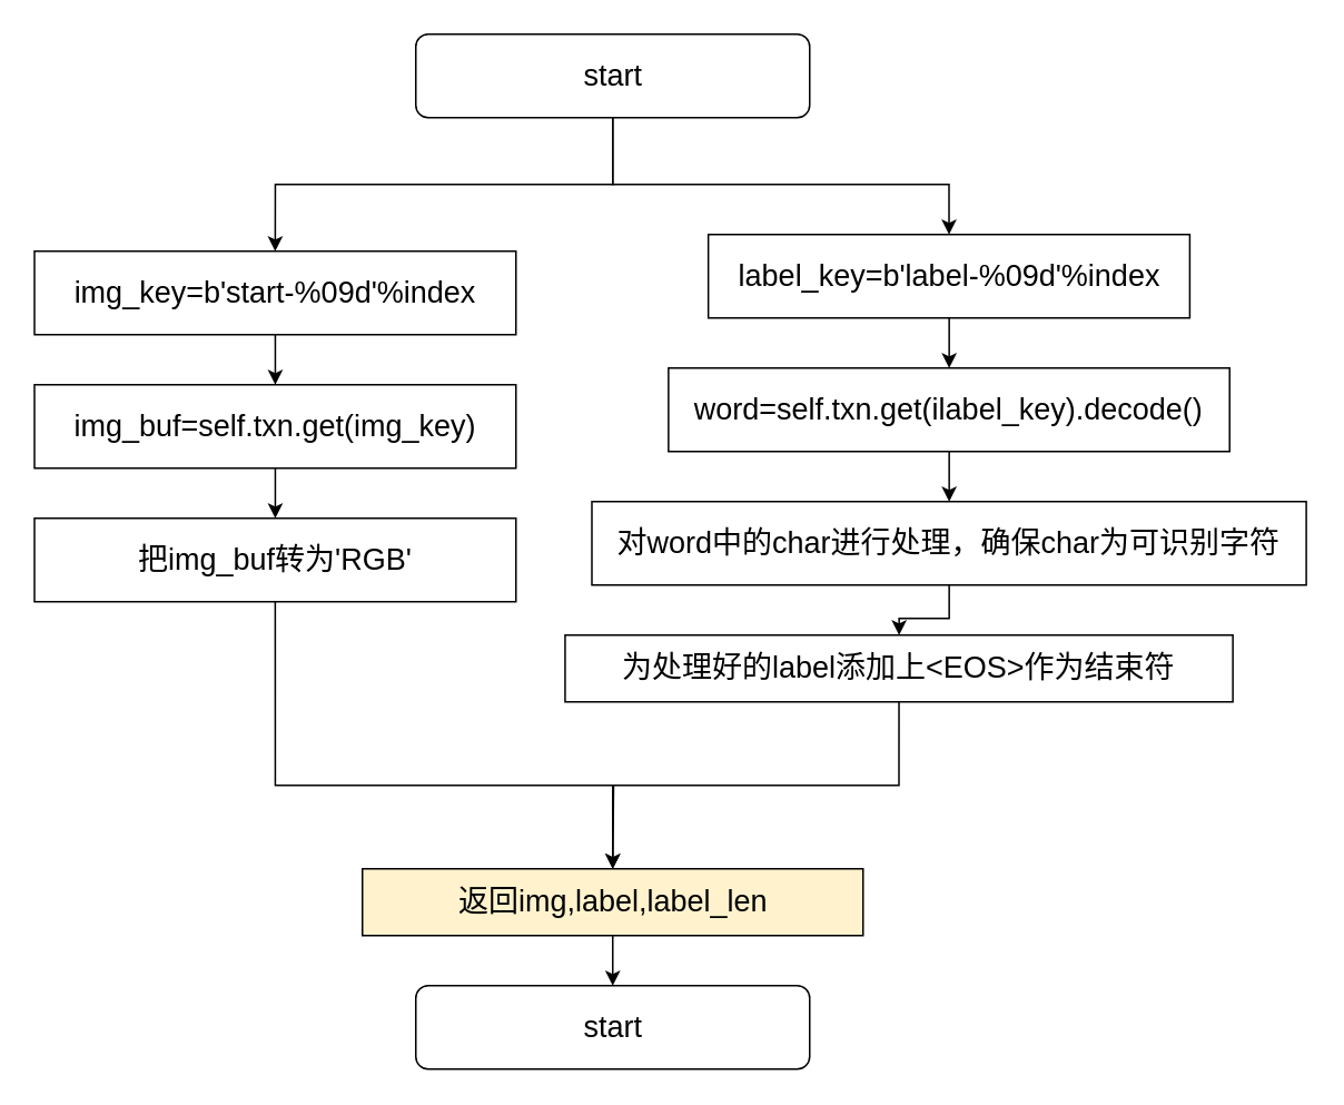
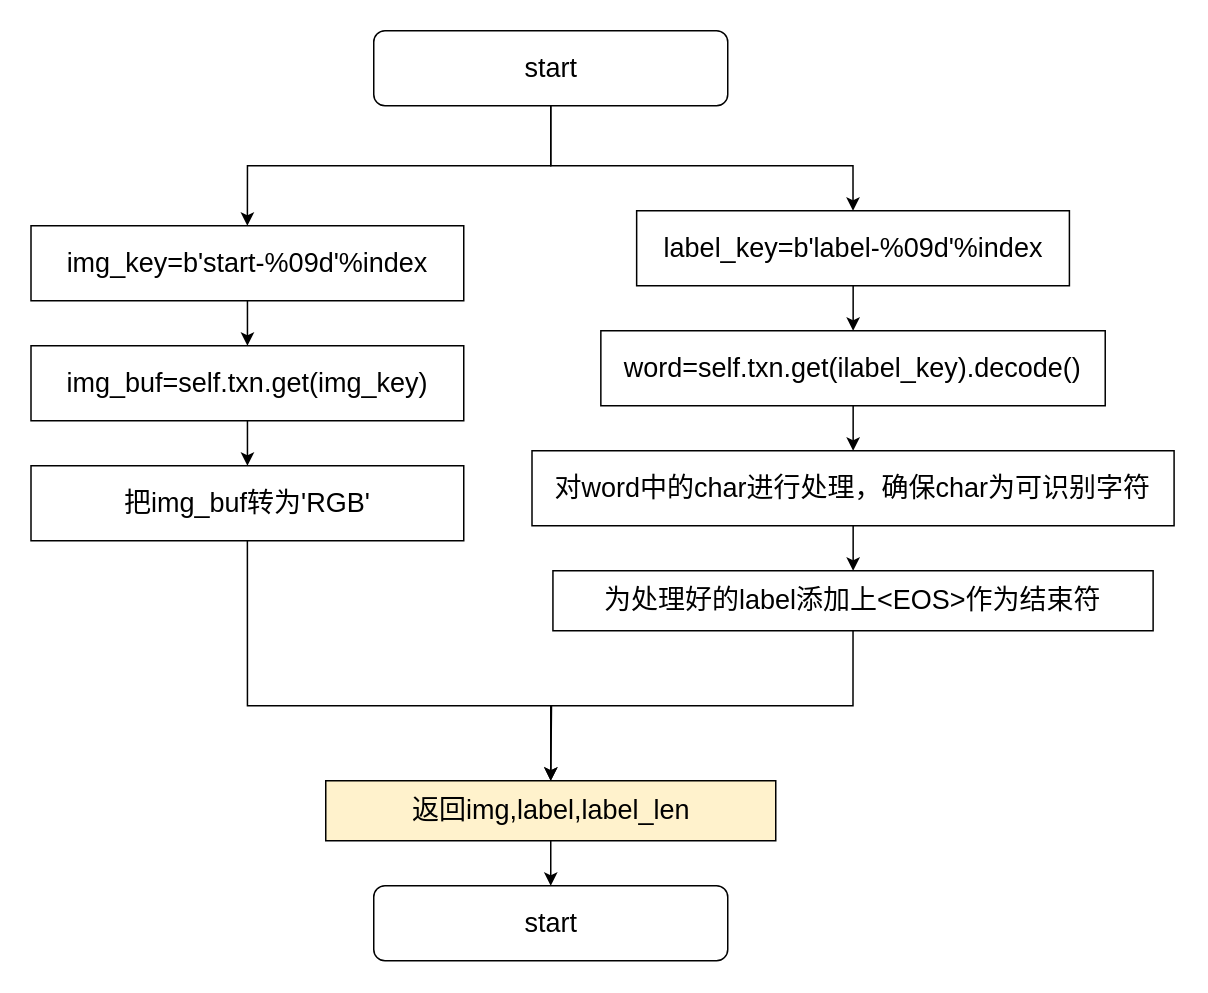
  <mxCell id="0" />
  <mxCell id="1" parent="0" />
  <mxCell id="2" style="edgeStyle=orthogonalEdgeStyle;rounded=0;orthogonalLoop=1;jettySize=auto;html=1;exitX=0.5;exitY=1;exitDx=0;exitDy=0;entryX=0.5;entryY=0;entryDx=0;entryDy=0;" parent="1" source="4" target="6" edge="1"><mxGeometry relative="1" as="geometry" /></mxCell>
  <mxCell id="3" style="edgeStyle=orthogonalEdgeStyle;rounded=0;orthogonalLoop=1;jettySize=auto;html=1;exitX=0.5;exitY=1;exitDx=0;exitDy=0;entryX=0.5;entryY=0;entryDx=0;entryDy=0;" parent="1" source="4" target="12" edge="1"><mxGeometry relative="1" as="geometry"><Array as="points"><mxPoint x="367" y="110" /><mxPoint x="568" y="110" /></Array></mxGeometry></mxCell>
  <mxCell id="4" value="&lt;font style=&quot;font-size: 18px;&quot;&gt;start&lt;/font&gt;" style="rounded=1;whiteSpace=wrap;html=1;" parent="1" vertex="1"><mxGeometry x="248.5" y="20" width="236" height="50" as="geometry" /></mxCell>
  <mxCell id="5" value="" style="edgeStyle=orthogonalEdgeStyle;rounded=0;orthogonalLoop=1;jettySize=auto;html=1;" parent="1" source="6" target="8" edge="1"><mxGeometry relative="1" as="geometry" /></mxCell>
  <mxCell id="6" value="&lt;font style=&quot;font-size: 18px;&quot;&gt;img_key=b'start-%09d'%index&lt;br&gt;&lt;/font&gt;" style="rounded=0;whiteSpace=wrap;html=1;" parent="1" vertex="1"><mxGeometry x="20" y="150" width="288.5" height="50" as="geometry" /></mxCell>
  <mxCell id="7" value="" style="edgeStyle=orthogonalEdgeStyle;rounded=0;orthogonalLoop=1;jettySize=auto;html=1;" parent="1" source="8" target="10" edge="1"><mxGeometry relative="1" as="geometry" /></mxCell>
  <mxCell id="8" value="&lt;font style=&quot;font-size: 18px;&quot;&gt;img_buf=self.txn.get(img_key)&lt;br&gt;&lt;/font&gt;" style="rounded=0;whiteSpace=wrap;html=1;" parent="1" vertex="1"><mxGeometry x="20" y="230" width="288.5" height="50" as="geometry" /></mxCell>
  <mxCell id="9" style="edgeStyle=orthogonalEdgeStyle;rounded=0;orthogonalLoop=1;jettySize=auto;html=1;exitX=0.5;exitY=1;exitDx=0;exitDy=0;entryX=0.5;entryY=0;entryDx=0;entryDy=0;" parent="1" source="10" edge="1"><mxGeometry relative="1" as="geometry"><Array as="points"><mxPoint x="164" y="470" /><mxPoint x="367" y="470" /></Array><mxPoint x="366.5" y="520" as="targetPoint" /></mxGeometry></mxCell>
  <mxCell id="10" value="&lt;font style=&quot;font-size: 18px;&quot;&gt;把img_buf转为'RGB'&lt;br&gt;&lt;/font&gt;" style="rounded=0;whiteSpace=wrap;html=1;" parent="1" vertex="1"><mxGeometry x="20" y="310" width="288.5" height="50" as="geometry" /></mxCell>
  <mxCell id="11" value="" style="edgeStyle=orthogonalEdgeStyle;rounded=0;orthogonalLoop=1;jettySize=auto;html=1;" parent="1" source="12" target="14" edge="1"><mxGeometry relative="1" as="geometry" /></mxCell>
  <mxCell id="12" value="&lt;font style=&quot;font-size: 18px;&quot;&gt;label_key=b'label-%09d'%index&lt;br&gt;&lt;/font&gt;" style="rounded=0;whiteSpace=wrap;html=1;" parent="1" vertex="1"><mxGeometry x="423.77" y="140" width="288.5" height="50" as="geometry" /></mxCell>
  <mxCell id="13" value="" style="edgeStyle=orthogonalEdgeStyle;rounded=0;orthogonalLoop=1;jettySize=auto;html=1;" parent="1" source="14" target="16" edge="1"><mxGeometry relative="1" as="geometry" /></mxCell>
  <mxCell id="14" value="&lt;font style=&quot;font-size: 18px;&quot;&gt;word=self.txn.get(ilabel_key).decode()&lt;br&gt;&lt;/font&gt;" style="rounded=0;whiteSpace=wrap;html=1;" parent="1" vertex="1"><mxGeometry x="399.9" y="220" width="336.25" height="50" as="geometry" /></mxCell>
  <mxCell id="15" value="" style="edgeStyle=orthogonalEdgeStyle;rounded=0;orthogonalLoop=1;jettySize=auto;html=1;" parent="1" source="16" target="18" edge="1"><mxGeometry relative="1" as="geometry" /></mxCell>
  <mxCell id="16" value="&lt;font style=&quot;font-size: 18px;&quot;&gt;对word中的char进行处理，确保char为可识别字符&lt;br&gt;&lt;/font&gt;" style="rounded=0;whiteSpace=wrap;html=1;" parent="1" vertex="1"><mxGeometry x="354" y="300" width="428.06" height="50" as="geometry" /></mxCell>
  <mxCell id="17" style="edgeStyle=orthogonalEdgeStyle;rounded=0;orthogonalLoop=1;jettySize=auto;html=1;exitX=0.5;exitY=1;exitDx=0;exitDy=0;" parent="1" source="18" edge="1"><mxGeometry relative="1" as="geometry"><mxPoint x="366.5" y="520" as="targetPoint" /></mxGeometry></mxCell>
- <mxCell id="18" value="&lt;font style=&quot;font-size: 18px;&quot;&gt;为处理好的label添加上&amp;lt;EOS&amp;gt;作为结束符&lt;br&gt;&lt;/font&gt;" style="rounded=0;whiteSpace=wrap;html=1;" parent="1" vertex="1"><mxGeometry x="337.96" y="380" width="400.12" height="40" as="geometry" /></mxCell>
+ <mxCell id="18" value="&lt;font style=&quot;font-size: 18px;&quot;&gt;为处理好的label添加上&amp;lt;EOS&amp;gt;作为结束符&lt;br&gt;&lt;/font&gt;" style="rounded=0;whiteSpace=wrap;html=1;" parent="1" vertex="1"><mxGeometry x="367.96" y="380" width="400.12" height="40" as="geometry" /></mxCell>
  <mxCell id="19" value="&lt;font style=&quot;font-size: 18px;&quot;&gt;start&lt;/font&gt;" style="rounded=1;whiteSpace=wrap;html=1;" vertex="1" parent="1"><mxGeometry x="248.5" y="590" width="236" height="50" as="geometry" /></mxCell>
  <mxCell id="20" value="" style="edgeStyle=orthogonalEdgeStyle;rounded=0;orthogonalLoop=1;jettySize=auto;html=1;" edge="1" parent="1" source="21" target="19"><mxGeometry relative="1" as="geometry" /></mxCell>
  <mxCell id="21" value="&lt;font style=&quot;font-size: 18px;&quot;&gt;返回img,label,label_len&lt;br&gt;&lt;/font&gt;" style="rounded=0;whiteSpace=wrap;html=1;fillColor=#fff2cc;" vertex="1" parent="1"><mxGeometry x="216.5" y="520" width="300" height="40" as="geometry" /></mxCell>
